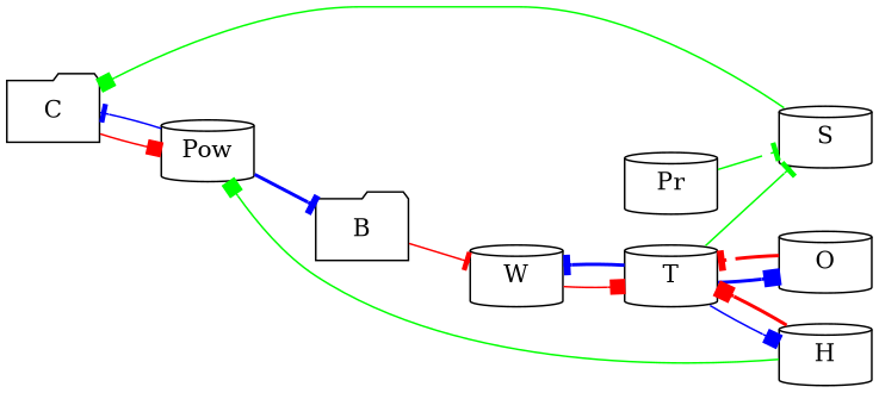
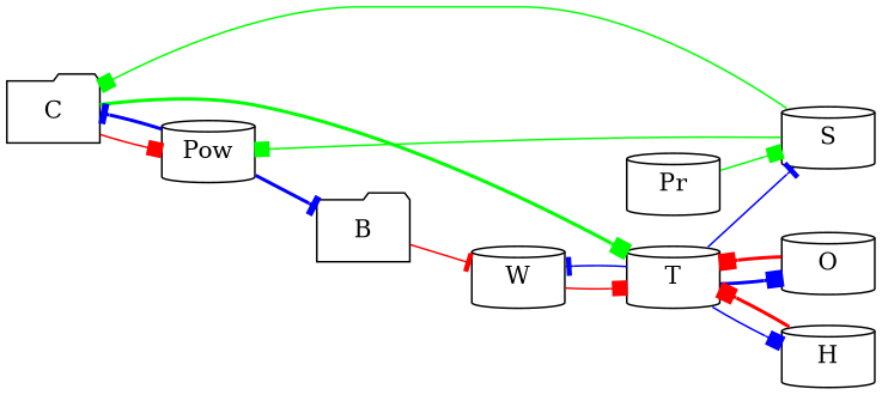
  digraph {
    rankdir=LR
    node [shape=cylinder]
    edge [arrowhead=box color=blue style=solid]
    C [shape=folder]
    Pow
    B [shape=folder]
    T
    W
    O
    S
    H
    Pr
    C -> Pow [color=red]
-   Pow -> C [arrowhead=tee]
+   C -> T [color=green style=bold]
+   Pow -> C [arrowhead=tee style=bold]
    Pow -> B [arrowhead=tee style=bold]
    B -> W [arrowhead=tee color=red]
-   T -> W [arrowhead=tee style=bold]
+   T -> W [arrowhead=tee]
    T -> O [style=bold]
-   T -> S [arrowhead=tee color=green]
+   T -> S [arrowhead=tee]
    T -> H
    W -> T [color=red]
-   O -> T [arrowhead=tee color=red style=bold]
+   O -> T [color=red style=bold]
    S -> C [color=green]
-   H -> Pow [color=green]
+   S -> Pow [color=green]
    H -> T [color=red style=bold]
-   Pr -> S [arrowhead=tee color=green]
+   Pr -> S [color=green]
  }
